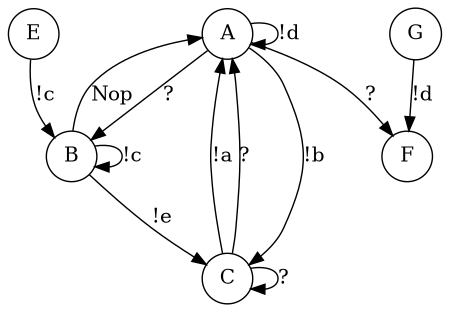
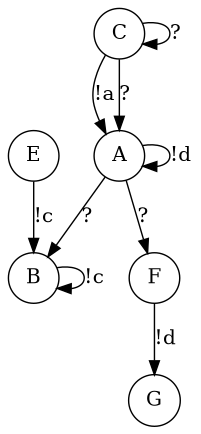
  digraph {
    rankdir=TB
    node [shape=circle]
    n1 [label=A]
    n2 [label=C]
    n3 [label=F]
    n4 [label=B]
    n5 [label=G]
    n6 [label=E]
    n1 -> n1 [label="!d"]
-   n1 -> n2 [label="!b"]
    n1 -> n3 [label="?"]
    n1 -> n4 [label="?"]
    n2 -> n1 [label="!a"]
    n2 -> n1 [label="?"]
    n2 -> n2 [label="?"]
-   n5 -> n3 [label="!d"]
-   n4 -> n1 [label=Nop]
-   n4 -> n2 [label="!e"]
+   n3 -> n5 [label="!d"]
    n4 -> n4 [label="!c"]
    n6 -> n4 [label="!c"]
  }
